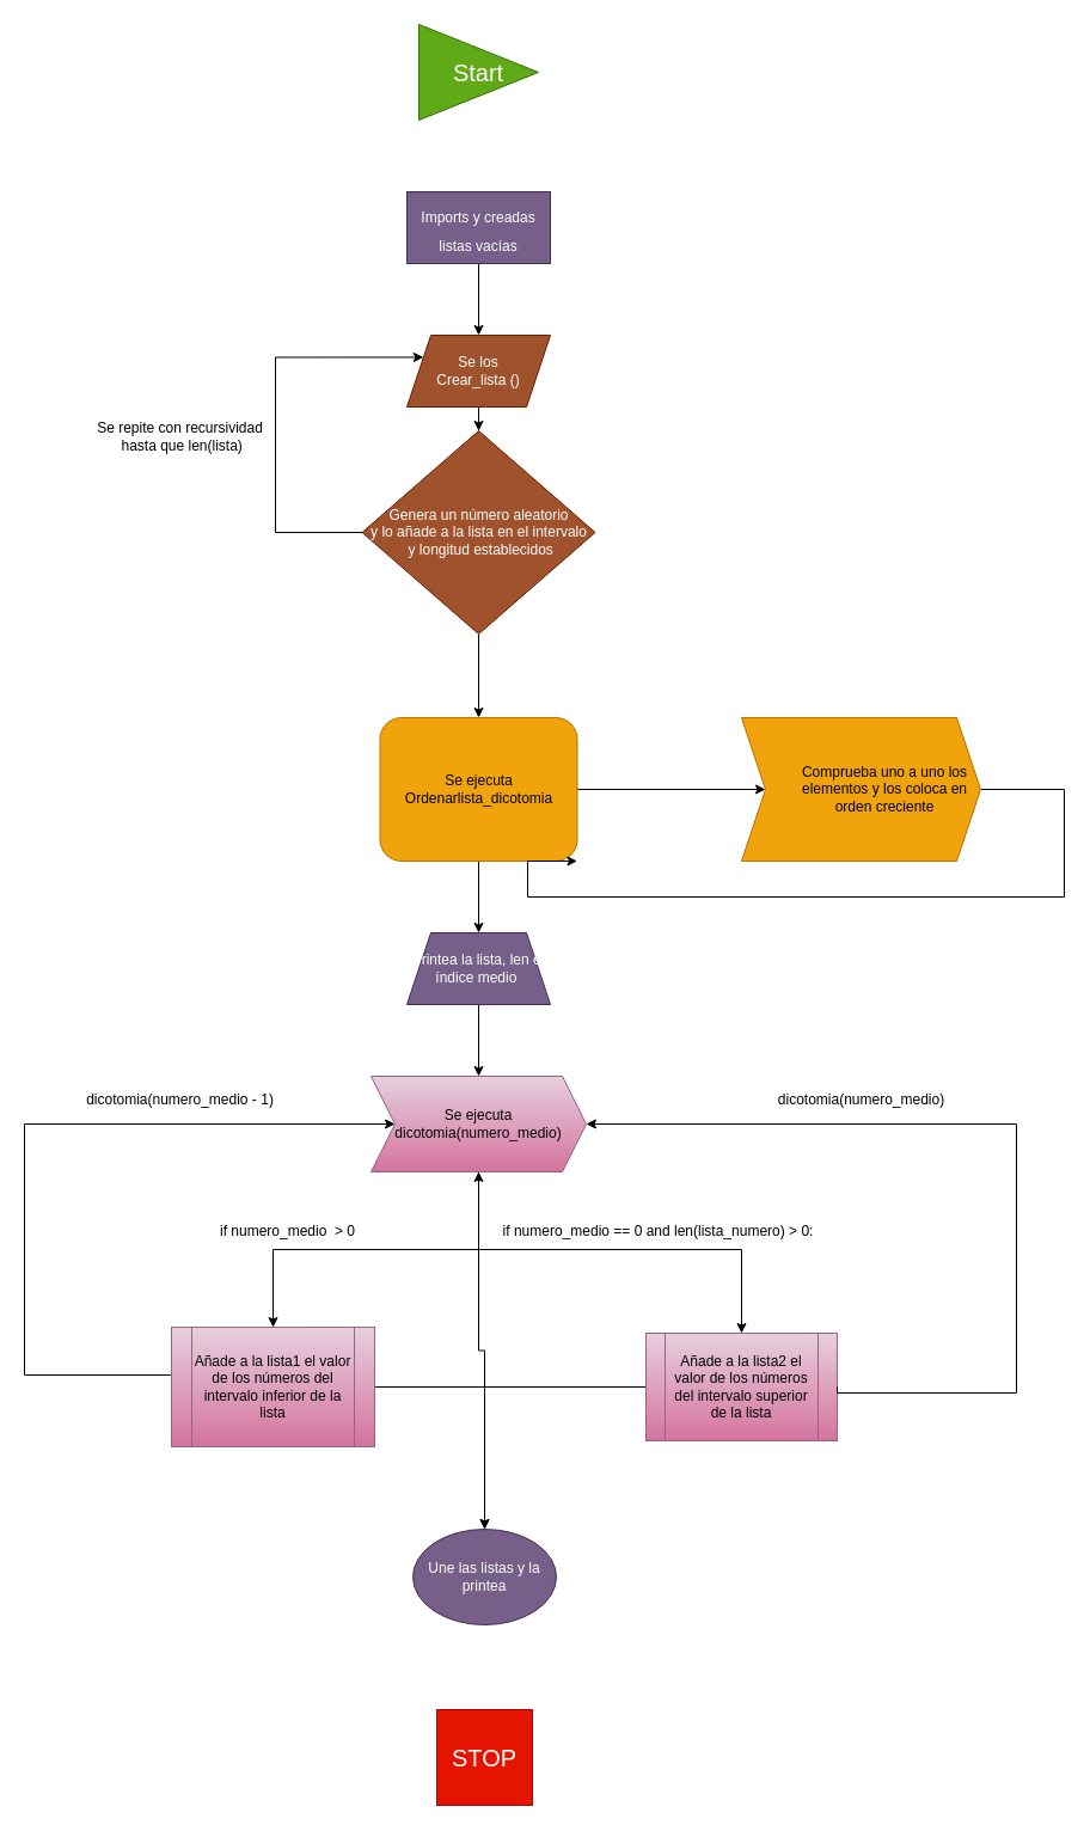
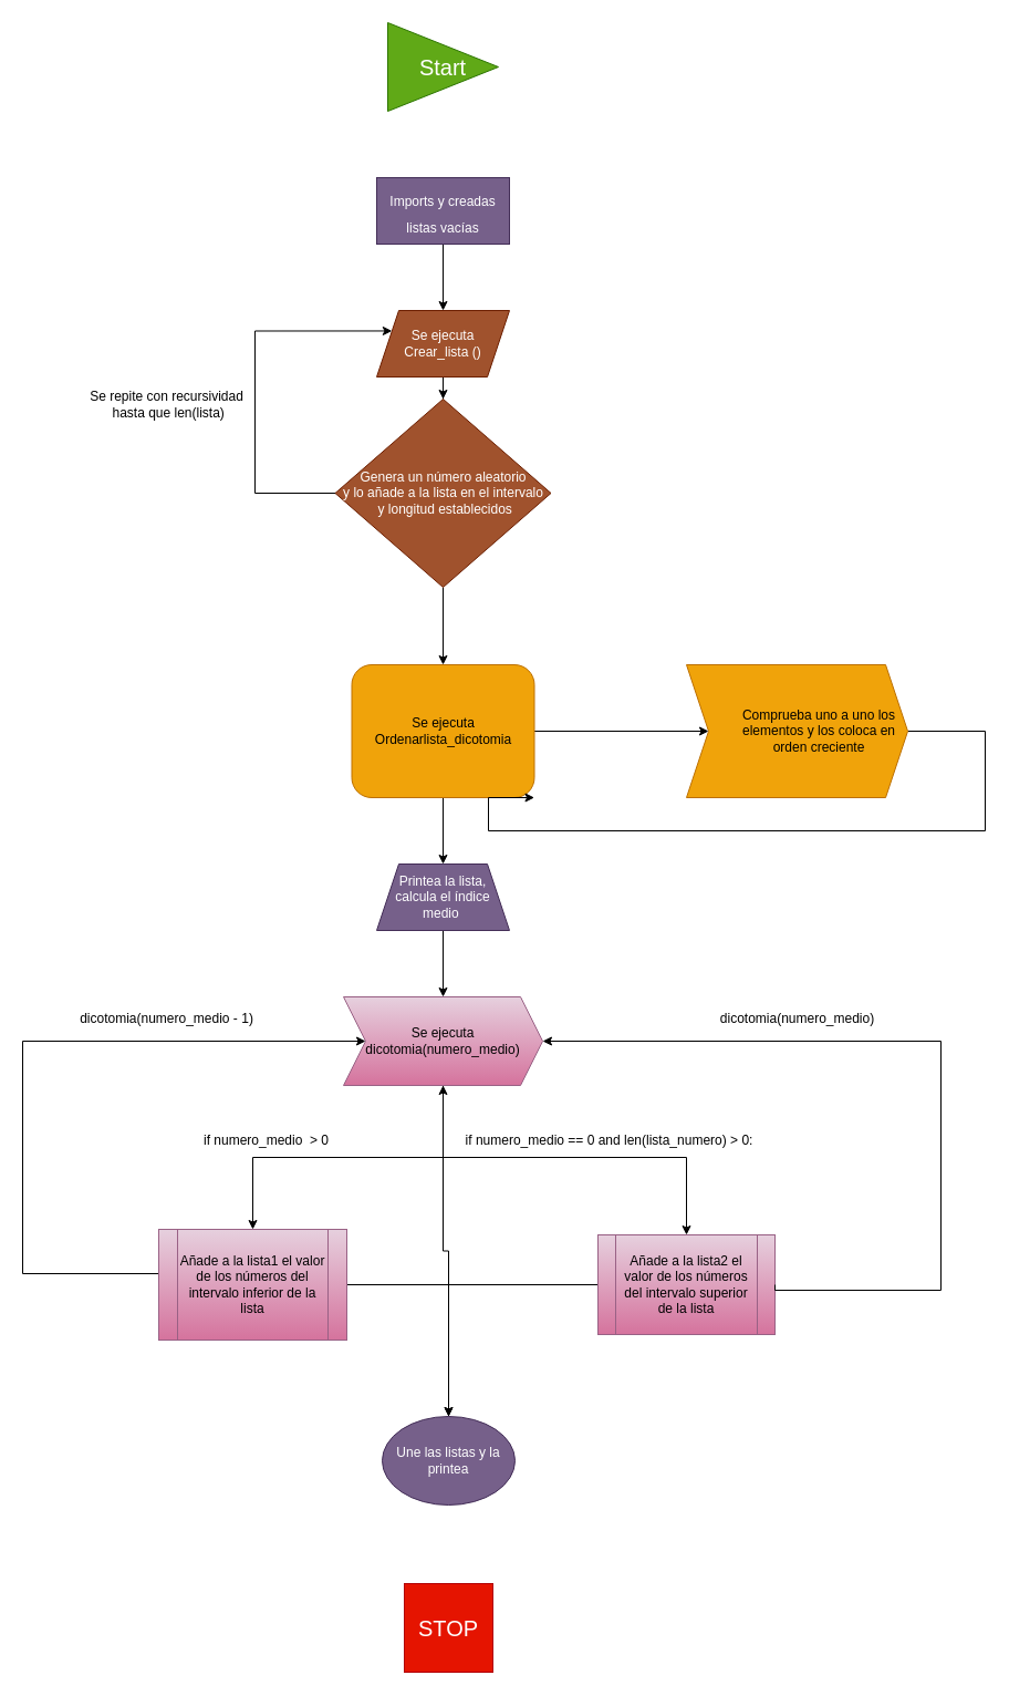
  <mxCell id="0" />
  <mxCell id="1" parent="0" />
  <mxCell id="2" value="&lt;font style=&quot;font-size: 20px&quot;&gt;Start&lt;/font&gt;" style="triangle;whiteSpace=wrap;html=1;fillColor=#60a917;fontColor=#ffffff;strokeColor=#2D7600;align=center;" parent="1" vertex="1"><mxGeometry x="350" y="20" width="100" height="80" as="geometry" /></mxCell>
  <mxCell id="3" style="edgeStyle=orthogonalEdgeStyle;rounded=0;orthogonalLoop=1;jettySize=auto;html=1;fontSize=12;entryX=0.5;entryY=0;entryDx=0;entryDy=0;" parent="1" source="4" target="6" edge="1"><mxGeometry relative="1" as="geometry"><mxPoint x="390" y="560" as="targetPoint" /></mxGeometry></mxCell>
  <mxCell id="4" value="&lt;font style=&quot;font-size: 12px&quot;&gt;Imports y creadas listas vacías&lt;/font&gt;" style="whiteSpace=wrap;html=1;fontSize=20;fillColor=#76608a;fontColor=#ffffff;strokeColor=#432D57;rounded=0;" parent="1" vertex="1"><mxGeometry x="340" y="160" width="120" height="60" as="geometry" /></mxCell>
  <mxCell id="5" style="edgeStyle=orthogonalEdgeStyle;rounded=0;orthogonalLoop=1;jettySize=auto;html=1;fontSize=12;entryX=0.5;entryY=0;entryDx=0;entryDy=0;" parent="1" source="6" target="9" edge="1"><mxGeometry relative="1" as="geometry"><mxPoint x="390" y="660" as="targetPoint" /></mxGeometry></mxCell>
- <mxCell id="6" value="Se los&lt;br&gt;Crear_lista ()" style="shape=parallelogram;perimeter=parallelogramPerimeter;whiteSpace=wrap;html=1;fixedSize=1;fontSize=12;fillColor=#a0522d;fontColor=#ffffff;strokeColor=#6D1F00;" parent="1" vertex="1"><mxGeometry x="340" y="280" width="120" height="60" as="geometry" /></mxCell>
+ <mxCell id="6" value="Se ejecuta&lt;br&gt;Crear_lista ()" style="shape=parallelogram;perimeter=parallelogramPerimeter;whiteSpace=wrap;html=1;fixedSize=1;fontSize=12;fillColor=#a0522d;fontColor=#ffffff;strokeColor=#6D1F00;" parent="1" vertex="1"><mxGeometry x="340" y="280" width="120" height="60" as="geometry" /></mxCell>
  <mxCell id="7" style="edgeStyle=orthogonalEdgeStyle;rounded=0;orthogonalLoop=1;jettySize=auto;html=1;entryX=0;entryY=0.25;entryDx=0;entryDy=0;fontSize=12;exitX=0;exitY=0.5;exitDx=0;exitDy=0;" parent="1" source="9" target="6" edge="1"><mxGeometry relative="1" as="geometry"><Array as="points"><mxPoint x="230" y="445" /><mxPoint x="230" y="298" /></Array><mxPoint x="230" y="500" as="sourcePoint" /></mxGeometry></mxCell>
  <mxCell id="8" style="edgeStyle=orthogonalEdgeStyle;rounded=0;orthogonalLoop=1;jettySize=auto;html=1;entryX=0.5;entryY=0;entryDx=0;entryDy=0;" edge="1" parent="1" source="9" target="31"><mxGeometry relative="1" as="geometry"><mxPoint x="400" y="550" as="targetPoint" /></mxGeometry></mxCell>
  <mxCell id="9" value="Genera un número aleatorio&lt;br&gt;y lo añade a la lista en el intervalo&lt;br&gt;&amp;nbsp;y longitud establecidos" style="rhombus;whiteSpace=wrap;html=1;fontSize=12;fillColor=#a0522d;fontColor=#ffffff;strokeColor=#6D1F00;" parent="1" vertex="1"><mxGeometry x="302.5" y="360" width="195" height="170" as="geometry" /></mxCell>
  <mxCell id="10" style="edgeStyle=orthogonalEdgeStyle;rounded=0;orthogonalLoop=1;jettySize=auto;html=1;fontSize=12;" parent="1" source="11" target="15" edge="1"><mxGeometry relative="1" as="geometry"><mxPoint x="400" y="890" as="targetPoint" /></mxGeometry></mxCell>
- <mxCell id="11" value="Printea la lista, len el índice medio&amp;nbsp;" style="shape=trapezoid;perimeter=trapezoidPerimeter;whiteSpace=wrap;html=1;fixedSize=1;fontSize=12;fillColor=#76608a;fontColor=#ffffff;strokeColor=#432D57;" parent="1" vertex="1"><mxGeometry x="340" y="780" width="120" height="60" as="geometry" /></mxCell>
+ <mxCell id="11" value="Printea la lista, calcula el índice medio&amp;nbsp;" style="shape=trapezoid;perimeter=trapezoidPerimeter;whiteSpace=wrap;html=1;fixedSize=1;fontSize=12;fillColor=#76608a;fontColor=#ffffff;strokeColor=#432D57;" parent="1" vertex="1"><mxGeometry x="340" y="780" width="120" height="60" as="geometry" /></mxCell>
  <mxCell id="12" value="Se repite con recursividad&lt;br&gt;&amp;nbsp;hasta que len(lista)" style="text;html=1;align=center;verticalAlign=middle;resizable=0;points=[];autosize=1;strokeColor=none;fillColor=none;fontSize=12;" parent="1" vertex="1"><mxGeometry x="75" y="350" width="150" height="30" as="geometry" /></mxCell>
  <mxCell id="13" style="edgeStyle=orthogonalEdgeStyle;rounded=0;orthogonalLoop=1;jettySize=auto;html=1;fontSize=12;entryX=0.5;entryY=0;entryDx=0;entryDy=0;" parent="1" source="15" target="18" edge="1"><mxGeometry relative="1" as="geometry"><mxPoint x="230" y="1120" as="targetPoint" /><Array as="points"><mxPoint x="400" y="1045" /><mxPoint x="228" y="1045" /></Array></mxGeometry></mxCell>
  <mxCell id="14" style="edgeStyle=orthogonalEdgeStyle;rounded=0;orthogonalLoop=1;jettySize=auto;html=1;fontSize=12;entryX=0.5;entryY=0;entryDx=0;entryDy=0;" parent="1" source="15" target="20" edge="1"><mxGeometry relative="1" as="geometry"><mxPoint x="610" y="1110" as="targetPoint" /><Array as="points"><mxPoint x="400" y="1045" /><mxPoint x="620" y="1045" /></Array></mxGeometry></mxCell>
  <mxCell id="15" value="Se ejecuta &lt;br&gt;dicotomia(numero_medio)" style="shape=step;perimeter=stepPerimeter;whiteSpace=wrap;html=1;fixedSize=1;fontSize=12;fillColor=#e6d0de;strokeColor=#996185;gradientColor=#d5739d;" parent="1" vertex="1"><mxGeometry x="310" y="900" width="180" height="80" as="geometry" /></mxCell>
  <mxCell id="16" style="edgeStyle=orthogonalEdgeStyle;rounded=0;orthogonalLoop=1;jettySize=auto;html=1;fontSize=12;entryX=0;entryY=0.5;entryDx=0;entryDy=0;" parent="1" source="18" target="15" edge="1"><mxGeometry relative="1" as="geometry"><mxPoint x="120" y="920" as="targetPoint" /><Array as="points"><mxPoint x="20" y="1150" /><mxPoint x="20" y="940" /></Array></mxGeometry></mxCell>
  <mxCell id="17" style="edgeStyle=orthogonalEdgeStyle;rounded=0;orthogonalLoop=1;jettySize=auto;html=1;fontSize=12;entryX=0.5;entryY=0;entryDx=0;entryDy=0;" parent="1" source="18" target="27" edge="1"><mxGeometry relative="1" as="geometry"><mxPoint x="410" y="1280" as="targetPoint" /></mxGeometry></mxCell>
  <mxCell id="18" value="&lt;span&gt;Añade a la lista1 el valor de los números del intervalo inferior de la lista&lt;/span&gt;" style="shape=process;whiteSpace=wrap;html=1;backgroundOutline=1;fontSize=12;fillColor=#e6d0de;strokeColor=#996185;gradientColor=#d5739d;" parent="1" vertex="1"><mxGeometry x="143" y="1110" width="170" height="100" as="geometry" /></mxCell>
  <mxCell id="19" style="edgeStyle=orthogonalEdgeStyle;rounded=0;orthogonalLoop=1;jettySize=auto;html=1;fontSize=12;entryX=0.5;entryY=0;entryDx=0;entryDy=0;" parent="1" source="20" target="27" edge="1"><mxGeometry relative="1" as="geometry"><mxPoint x="410" y="1280" as="targetPoint" /></mxGeometry></mxCell>
  <mxCell id="20" value="Añade a la lista2 el valor de los números del intervalo superior de la lista" style="shape=process;whiteSpace=wrap;html=1;backgroundOutline=1;fontSize=12;fillColor=#e6d0de;strokeColor=#996185;gradientColor=#d5739d;" parent="1" vertex="1"><mxGeometry x="540" y="1115" width="160" height="90" as="geometry" /></mxCell>
  <mxCell id="21" value="if numero_medio&amp;nbsp; &amp;gt; 0" style="text;html=1;align=center;verticalAlign=middle;resizable=0;points=[];autosize=1;strokeColor=none;fillColor=none;fontSize=12;" parent="1" vertex="1"><mxGeometry x="175" y="1020" width="130" height="20" as="geometry" /></mxCell>
  <mxCell id="22" value="dicotomia(numero_medio - 1)" style="text;html=1;align=center;verticalAlign=middle;resizable=0;points=[];autosize=1;strokeColor=none;fillColor=none;fontSize=12;" parent="1" vertex="1"><mxGeometry x="65" y="910" width="170" height="20" as="geometry" /></mxCell>
  <mxCell id="23" value="if numero_medio == 0 and len(lista_numero) &amp;gt; 0:" style="text;html=1;align=center;verticalAlign=middle;resizable=0;points=[];autosize=1;strokeColor=none;fillColor=none;fontSize=12;" parent="1" vertex="1"><mxGeometry x="410" y="1020" width="280" height="20" as="geometry" /></mxCell>
  <mxCell id="24" style="edgeStyle=orthogonalEdgeStyle;rounded=0;orthogonalLoop=1;jettySize=auto;html=1;fontSize=12;entryX=1;entryY=0.5;entryDx=0;entryDy=0;exitX=1;exitY=0.5;exitDx=0;exitDy=0;" parent="1" source="20" target="15" edge="1"><mxGeometry relative="1" as="geometry"><mxPoint x="970" y="890" as="targetPoint" /><mxPoint x="783" y="1100" as="sourcePoint" /><Array as="points"><mxPoint x="850" y="1165" /><mxPoint x="850" y="940" /></Array></mxGeometry></mxCell>
  <mxCell id="25" value="dicotomia(numero_medio)" style="text;html=1;align=center;verticalAlign=middle;resizable=0;points=[];autosize=1;strokeColor=none;fillColor=none;fontSize=12;" parent="1" vertex="1"><mxGeometry x="645" y="910" width="150" height="20" as="geometry" /></mxCell>
  <mxCell id="26" style="edgeStyle=orthogonalEdgeStyle;rounded=0;orthogonalLoop=1;jettySize=auto;html=1;fontSize=12;" parent="1" source="27" target="15" edge="1"><mxGeometry relative="1" as="geometry"><mxPoint x="405" y="1420" as="targetPoint" /></mxGeometry></mxCell>
  <mxCell id="27" value="Une las listas y la printea" style="ellipse;whiteSpace=wrap;html=1;fontSize=12;fillColor=#76608a;strokeColor=#432D57;fontColor=#ffffff;" parent="1" vertex="1"><mxGeometry x="345" y="1279" width="120" height="80" as="geometry" /></mxCell>
  <mxCell id="28" value="&lt;font style=&quot;font-size: 20px&quot;&gt;STOP&lt;/font&gt;" style="whiteSpace=wrap;html=1;aspect=fixed;fontSize=12;fillColor=#e51400;fontColor=#ffffff;strokeColor=#B20000;" parent="1" vertex="1"><mxGeometry x="365" y="1430" width="80" height="80" as="geometry" /></mxCell>
  <mxCell id="29" style="edgeStyle=orthogonalEdgeStyle;rounded=0;orthogonalLoop=1;jettySize=auto;html=1;entryX=0.5;entryY=0;entryDx=0;entryDy=0;" edge="1" parent="1" source="31" target="11"><mxGeometry relative="1" as="geometry" /></mxCell>
  <mxCell id="30" style="edgeStyle=orthogonalEdgeStyle;rounded=0;orthogonalLoop=1;jettySize=auto;html=1;entryX=0;entryY=0.5;entryDx=0;entryDy=0;" edge="1" parent="1" source="31" target="33"><mxGeometry relative="1" as="geometry"><mxPoint x="600" y="620" as="targetPoint" /></mxGeometry></mxCell>
  <mxCell id="31" value="Se ejecuta Ordenarlista_dicotomia" style="whiteSpace=wrap;html=1;fontSize=12;fillColor=#f0a30a;fontColor=#000000;strokeColor=#BD7000;rounded=1;" vertex="1" parent="1"><mxGeometry x="317.5" y="600" width="165" height="120" as="geometry" /></mxCell>
  <mxCell id="32" style="edgeStyle=orthogonalEdgeStyle;rounded=0;orthogonalLoop=1;jettySize=auto;html=1;entryX=1;entryY=1;entryDx=0;entryDy=0;" edge="1" parent="1" source="33" target="31"><mxGeometry relative="1" as="geometry"><mxPoint x="530" y="800" as="targetPoint" /><Array as="points"><mxPoint x="890" y="660" /><mxPoint x="890" y="750" /><mxPoint x="441" y="750" /></Array></mxGeometry></mxCell>
  <mxCell id="33" value="&lt;blockquote style=&quot;margin: 0 0 0 40px ; border: none ; padding: 0px&quot;&gt;&lt;div&gt;&lt;span&gt;Comprueba uno a uno los elementos y los coloca en orden creciente&lt;/span&gt;&lt;/div&gt;&lt;/blockquote&gt;" style="shape=step;perimeter=stepPerimeter;whiteSpace=wrap;html=1;fixedSize=1;align=center;fillColor=#f0a30a;fontColor=#000000;strokeColor=#BD7000;" vertex="1" parent="1"><mxGeometry x="620" y="600" width="200" height="120" as="geometry" /></mxCell>
